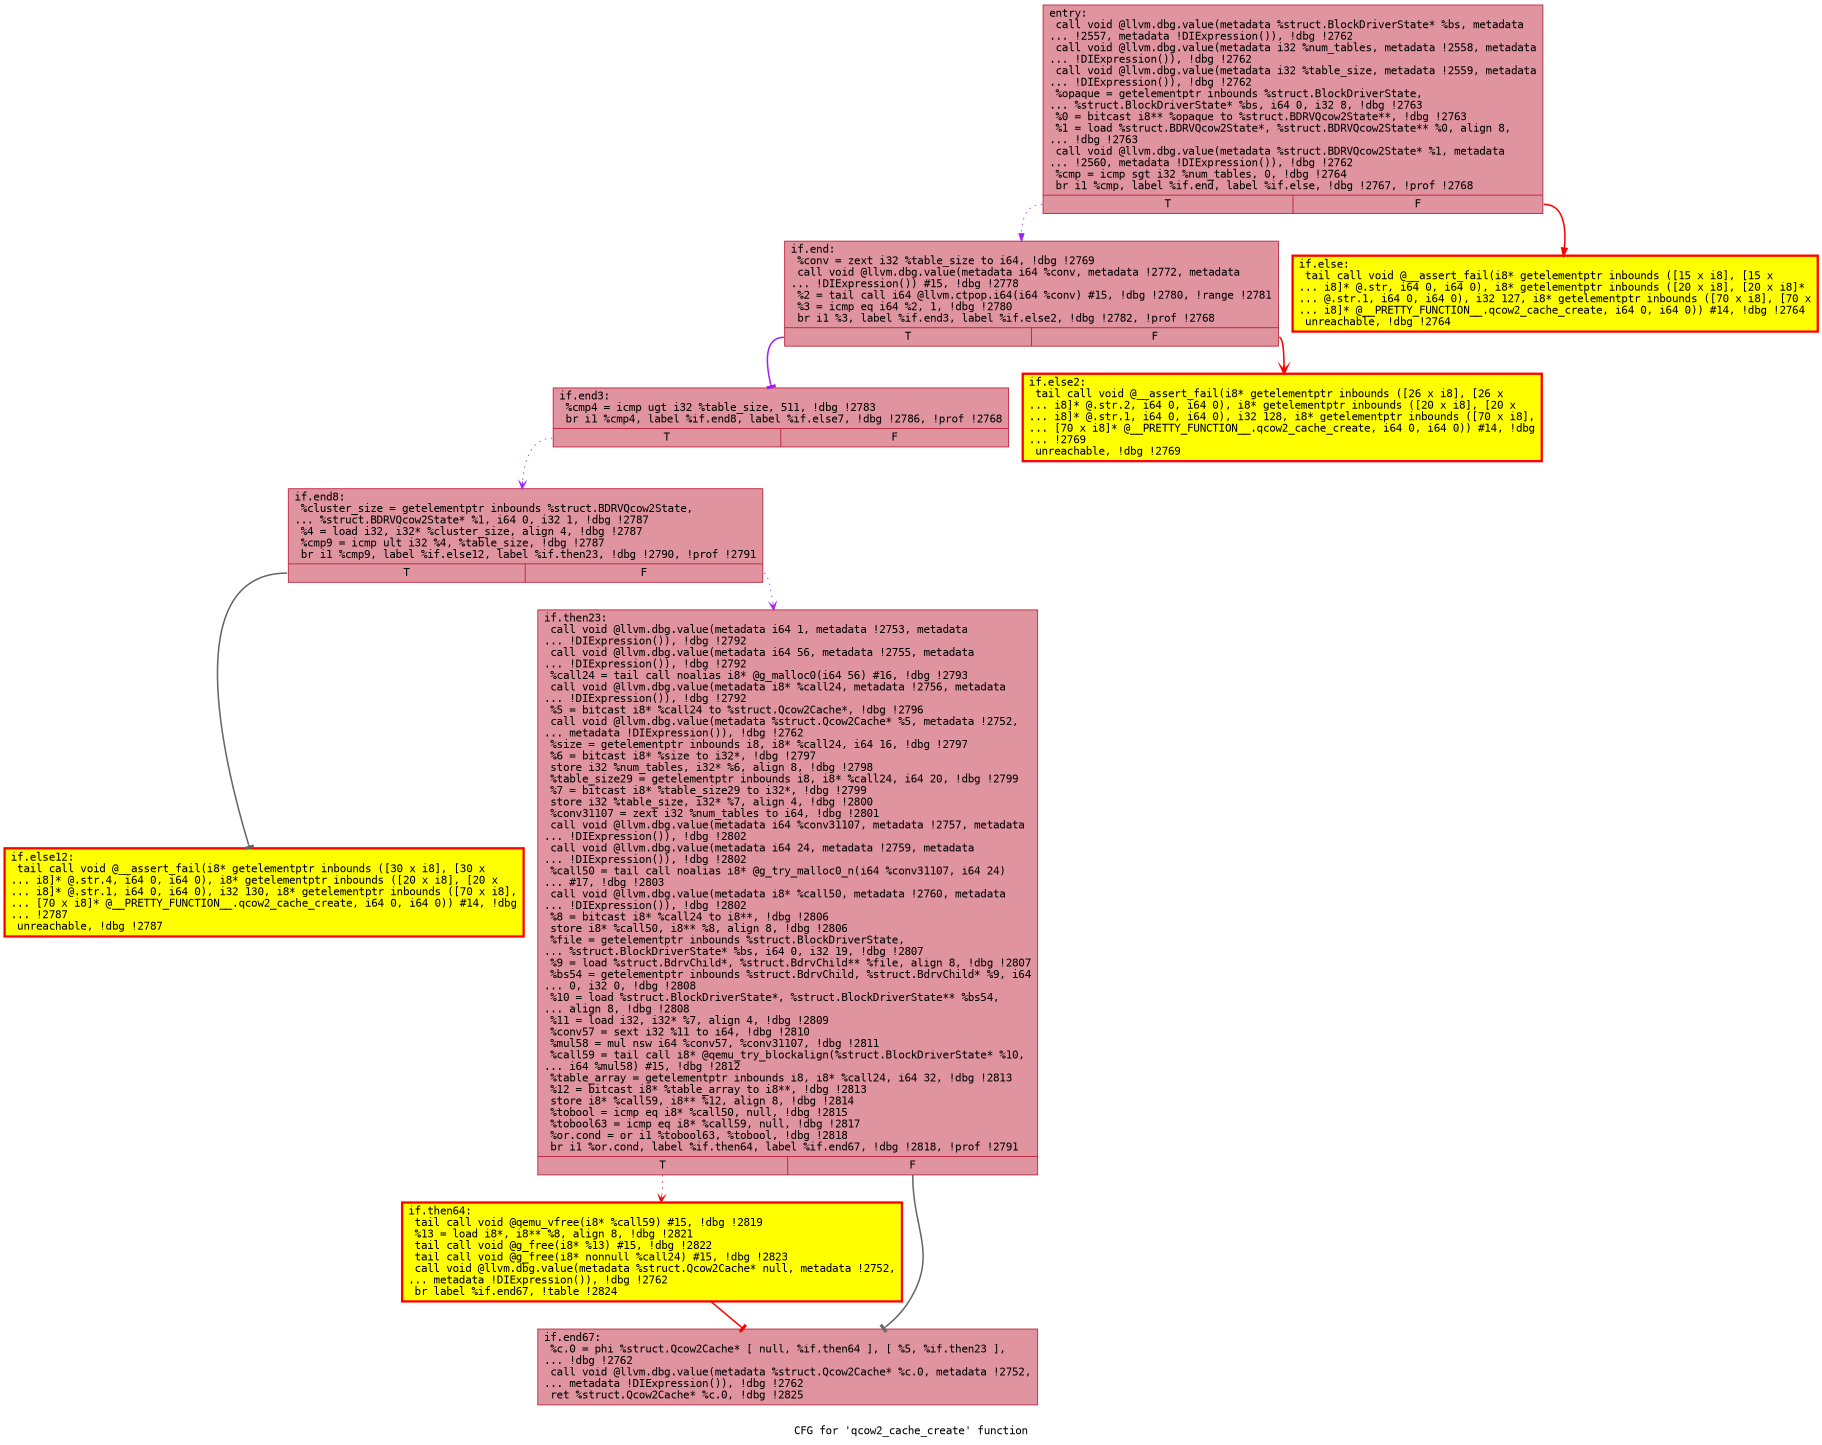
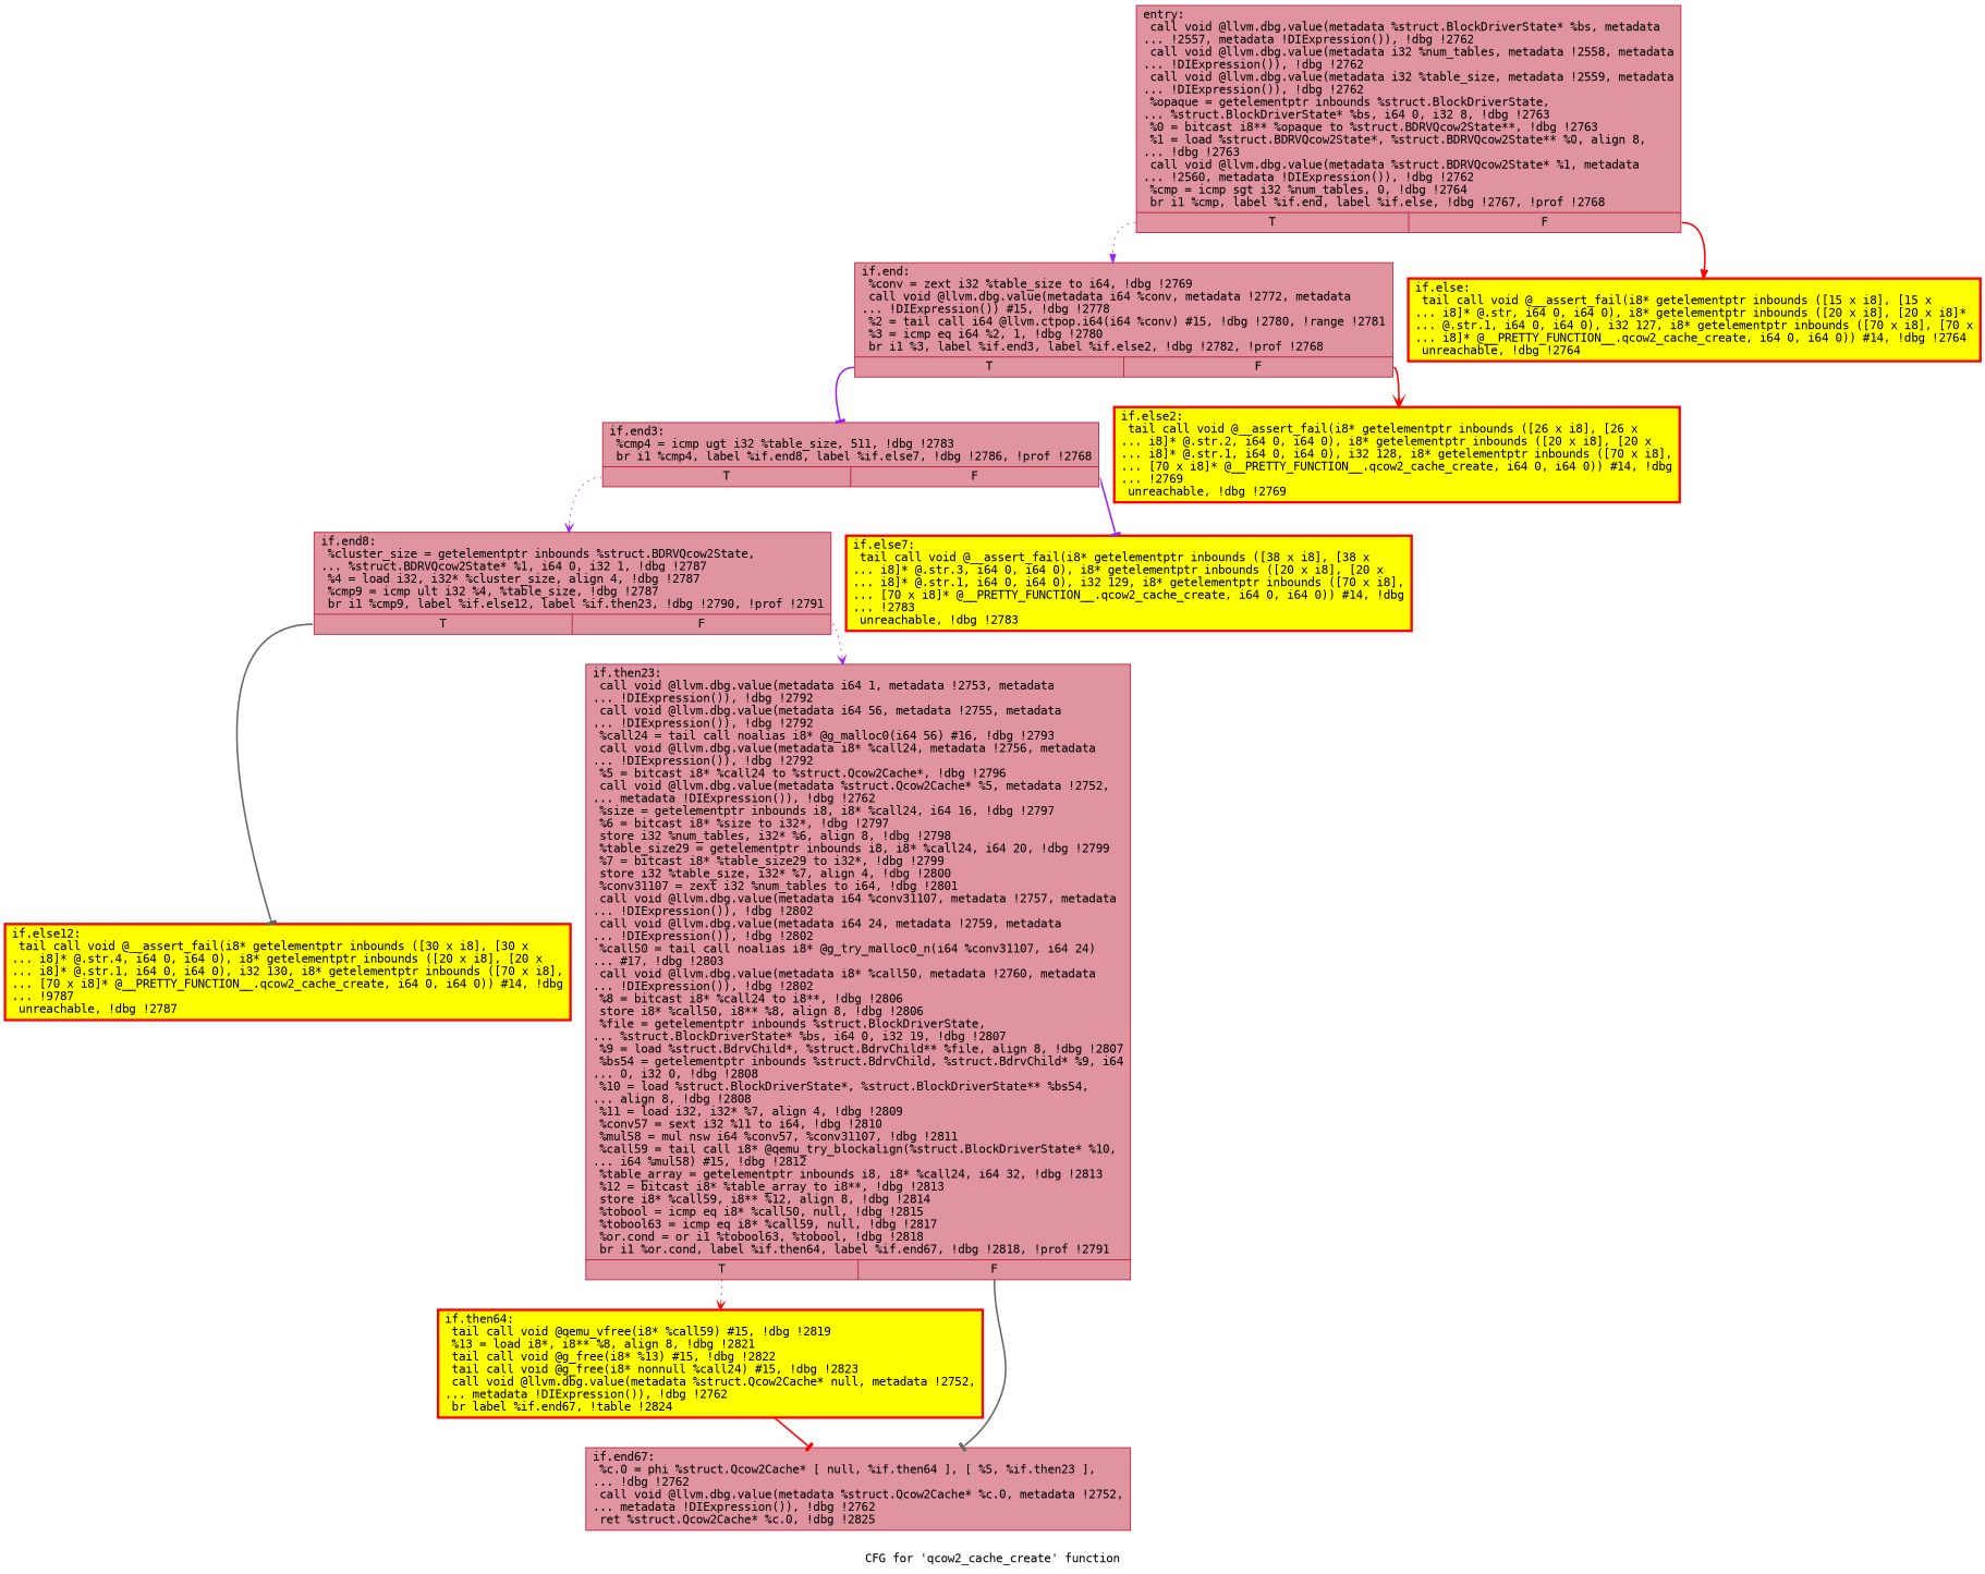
  digraph {
    fontname="DejaVu Sans Mono"
    label="CFG for 'qcow2_cache_create' function"
    node [color="#b70d28ff" fillcolor="#b70d2870" fontname="DejaVu Sans Mono" shape=record style=filled]
    edge [arrowhead=tee color=purple fontname="DejaVu Sans Mono" style=bold tailport=s0]
    n1 [label="{entry:\l  call void @llvm.dbg.value(metadata %struct.BlockDriverState* %bs, metadata\l... !2557, metadata !DIExpression()), !dbg !2762\l  call void @llvm.dbg.value(metadata i32 %num_tables, metadata !2558, metadata\l... !DIExpression()), !dbg !2762\l  call void @llvm.dbg.value(metadata i32 %table_size, metadata !2559, metadata\l... !DIExpression()), !dbg !2762\l  %opaque = getelementptr inbounds %struct.BlockDriverState,\l... %struct.BlockDriverState* %bs, i64 0, i32 8, !dbg !2763\l  %0 = bitcast i8** %opaque to %struct.BDRVQcow2State**, !dbg !2763\l  %1 = load %struct.BDRVQcow2State*, %struct.BDRVQcow2State** %0, align 8,\l... !dbg !2763\l  call void @llvm.dbg.value(metadata %struct.BDRVQcow2State* %1, metadata\l... !2560, metadata !DIExpression()), !dbg !2762\l  %cmp = icmp sgt i32 %num_tables, 0, !dbg !2764\l  br i1 %cmp, label %if.end, label %if.else, !dbg !2767, !prof !2768\l|{<s0>T|<s1>F}}"]
    n2 [label="{if.end:                                           \l  %conv = zext i32 %table_size to i64, !dbg !2769\l  call void @llvm.dbg.value(metadata i64 %conv, metadata !2772, metadata\l... !DIExpression()) #15, !dbg !2778\l  %2 = tail call i64 @llvm.ctpop.i64(i64 %conv) #15, !dbg !2780, !range !2781\l  %3 = icmp eq i64 %2, 1, !dbg !2780\l  br i1 %3, label %if.end3, label %if.else2, !dbg !2782, !prof !2768\l|{<s0>T|<s1>F}}"]
    n3 [color=red fillcolor=yellow label="{if.else:                                          \l  tail call void @__assert_fail(i8* getelementptr inbounds ([15 x i8], [15 x\l... i8]* @.str, i64 0, i64 0), i8* getelementptr inbounds ([20 x i8], [20 x i8]*\l... @.str.1, i64 0, i64 0), i32 127, i8* getelementptr inbounds ([70 x i8], [70 x\l... i8]* @__PRETTY_FUNCTION__.qcow2_cache_create, i64 0, i64 0)) #14, !dbg !2764\l  unreachable, !dbg !2764\l}" penwidth=3.0]
    n4 [label="{if.end3:                                          \l  %cmp4 = icmp ugt i32 %table_size, 511, !dbg !2783\l  br i1 %cmp4, label %if.end8, label %if.else7, !dbg !2786, !prof !2768\l|{<s0>T|<s1>F}}"]
    n5 [color=red fillcolor=yellow label="{if.else2:                                         \l  tail call void @__assert_fail(i8* getelementptr inbounds ([26 x i8], [26 x\l... i8]* @.str.2, i64 0, i64 0), i8* getelementptr inbounds ([20 x i8], [20 x\l... i8]* @.str.1, i64 0, i64 0), i32 128, i8* getelementptr inbounds ([70 x i8],\l... [70 x i8]* @__PRETTY_FUNCTION__.qcow2_cache_create, i64 0, i64 0)) #14, !dbg\l... !2769\l  unreachable, !dbg !2769\l}" penwidth=3.0]
    n6 [label="{if.end8:                                          \l  %cluster_size = getelementptr inbounds %struct.BDRVQcow2State,\l... %struct.BDRVQcow2State* %1, i64 0, i32 1, !dbg !2787\l  %4 = load i32, i32* %cluster_size, align 4, !dbg !2787\l  %cmp9 = icmp ult i32 %4, %table_size, !dbg !2787\l  br i1 %cmp9, label %if.else12, label %if.then23, !dbg !2790, !prof !2791\l|{<s0>T|<s1>F}}"]
-   n8 [color=red fillcolor=yellow label="{if.else12:                                        \l  tail call void @__assert_fail(i8* getelementptr inbounds ([30 x i8], [30 x\l... i8]* @.str.4, i64 0, i64 0), i8* getelementptr inbounds ([20 x i8], [20 x\l... i8]* @.str.1, i64 0, i64 0), i32 130, i8* getelementptr inbounds ([70 x i8],\l... [70 x i8]* @__PRETTY_FUNCTION__.qcow2_cache_create, i64 0, i64 0)) #14, !dbg\l... !2787\l  unreachable, !dbg !2787\l}" penwidth=3.0]
+   n7 [color=red fillcolor=yellow label="{if.else7:                                         \l  tail call void @__assert_fail(i8* getelementptr inbounds ([38 x i8], [38 x\l... i8]* @.str.3, i64 0, i64 0), i8* getelementptr inbounds ([20 x i8], [20 x\l... i8]* @.str.1, i64 0, i64 0), i32 129, i8* getelementptr inbounds ([70 x i8],\l... [70 x i8]* @__PRETTY_FUNCTION__.qcow2_cache_create, i64 0, i64 0)) #14, !dbg\l... !2783\l  unreachable, !dbg !2783\l}" penwidth=3.0]
+   n8 [color=red fillcolor=yellow label="{if.else12:                                        \l  tail call void @__assert_fail(i8* getelementptr inbounds ([30 x i8], [30 x\l... i8]* @.str.4, i64 0, i64 0), i8* getelementptr inbounds ([20 x i8], [20 x\l... i8]* @.str.1, i64 0, i64 0), i32 130, i8* getelementptr inbounds ([70 x i8],\l... [70 x i8]* @__PRETTY_FUNCTION__.qcow2_cache_create, i64 0, i64 0)) #14, !dbg\l... !9787\l  unreachable, !dbg !2787\l}" penwidth=3.0]
    n9 [label="{if.then23:                                        \l  call void @llvm.dbg.value(metadata i64 1, metadata !2753, metadata\l... !DIExpression()), !dbg !2792\l  call void @llvm.dbg.value(metadata i64 56, metadata !2755, metadata\l... !DIExpression()), !dbg !2792\l  %call24 = tail call noalias i8* @g_malloc0(i64 56) #16, !dbg !2793\l  call void @llvm.dbg.value(metadata i8* %call24, metadata !2756, metadata\l... !DIExpression()), !dbg !2792\l  %5 = bitcast i8* %call24 to %struct.Qcow2Cache*, !dbg !2796\l  call void @llvm.dbg.value(metadata %struct.Qcow2Cache* %5, metadata !2752,\l... metadata !DIExpression()), !dbg !2762\l  %size = getelementptr inbounds i8, i8* %call24, i64 16, !dbg !2797\l  %6 = bitcast i8* %size to i32*, !dbg !2797\l  store i32 %num_tables, i32* %6, align 8, !dbg !2798\l  %table_size29 = getelementptr inbounds i8, i8* %call24, i64 20, !dbg !2799\l  %7 = bitcast i8* %table_size29 to i32*, !dbg !2799\l  store i32 %table_size, i32* %7, align 4, !dbg !2800\l  %conv31107 = zext i32 %num_tables to i64, !dbg !2801\l  call void @llvm.dbg.value(metadata i64 %conv31107, metadata !2757, metadata\l... !DIExpression()), !dbg !2802\l  call void @llvm.dbg.value(metadata i64 24, metadata !2759, metadata\l... !DIExpression()), !dbg !2802\l  %call50 = tail call noalias i8* @g_try_malloc0_n(i64 %conv31107, i64 24)\l... #17, !dbg !2803\l  call void @llvm.dbg.value(metadata i8* %call50, metadata !2760, metadata\l... !DIExpression()), !dbg !2802\l  %8 = bitcast i8* %call24 to i8**, !dbg !2806\l  store i8* %call50, i8** %8, align 8, !dbg !2806\l  %file = getelementptr inbounds %struct.BlockDriverState,\l... %struct.BlockDriverState* %bs, i64 0, i32 19, !dbg !2807\l  %9 = load %struct.BdrvChild*, %struct.BdrvChild** %file, align 8, !dbg !2807\l  %bs54 = getelementptr inbounds %struct.BdrvChild, %struct.BdrvChild* %9, i64\l... 0, i32 0, !dbg !2808\l  %10 = load %struct.BlockDriverState*, %struct.BlockDriverState** %bs54,\l... align 8, !dbg !2808\l  %11 = load i32, i32* %7, align 4, !dbg !2809\l  %conv57 = sext i32 %11 to i64, !dbg !2810\l  %mul58 = mul nsw i64 %conv57, %conv31107, !dbg !2811\l  %call59 = tail call i8* @qemu_try_blockalign(%struct.BlockDriverState* %10,\l... i64 %mul58) #15, !dbg !2812\l  %table_array = getelementptr inbounds i8, i8* %call24, i64 32, !dbg !2813\l  %12 = bitcast i8* %table_array to i8**, !dbg !2813\l  store i8* %call59, i8** %12, align 8, !dbg !2814\l  %tobool = icmp eq i8* %call50, null, !dbg !2815\l  %tobool63 = icmp eq i8* %call59, null, !dbg !2817\l  %or.cond = or i1 %tobool63, %tobool, !dbg !2818\l  br i1 %or.cond, label %if.then64, label %if.end67, !dbg !2818, !prof !2791\l|{<s0>T|<s1>F}}"]
    n10 [color=red fillcolor=yellow label="{if.then64:                                        \l  tail call void @qemu_vfree(i8* %call59) #15, !dbg !2819\l  %13 = load i8*, i8** %8, align 8, !dbg !2821\l  tail call void @g_free(i8* %13) #15, !dbg !2822\l  tail call void @g_free(i8* nonnull %call24) #15, !dbg !2823\l  call void @llvm.dbg.value(metadata %struct.Qcow2Cache* null, metadata !2752,\l... metadata !DIExpression()), !dbg !2762\l  br label %if.end67, !table !2824\l}" penwidth=3.0]
    n11 [label="{if.end67:                                         \l  %c.0 = phi %struct.Qcow2Cache* [ null, %if.then64 ], [ %5, %if.then23 ],\l... !dbg !2762\l  call void @llvm.dbg.value(metadata %struct.Qcow2Cache* %c.0, metadata !2752,\l... metadata !DIExpression()), !dbg !2762\l  ret %struct.Qcow2Cache* %c.0, !dbg !2825\l}"]
    n1 -> n2 [arrowhead=normal style=dotted]
    n1 -> n3 [arrowhead=normal color=red tailport=s1]
    n2 -> n4
    n2 -> n5 [arrowhead=vee color=red tailport=s1]
    n4 -> n6 [arrowhead=vee style=dotted]
+   n4 -> n7 [tailport=s1]
    n6 -> n8 [color=gray40]
    n6 -> n9 [arrowhead=vee style=dotted tailport=s1]
    n9 -> n10 [arrowhead=vee color=red style=dotted]
    n9 -> n11 [color=gray40 tailport=s1]
    n10 -> n11 [color=red]
  }
